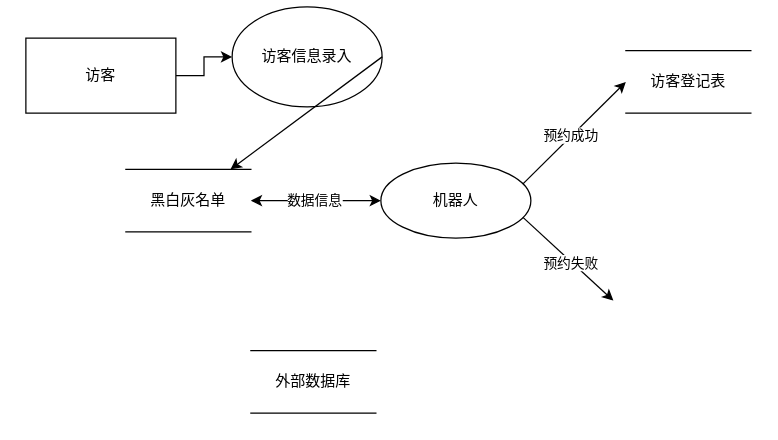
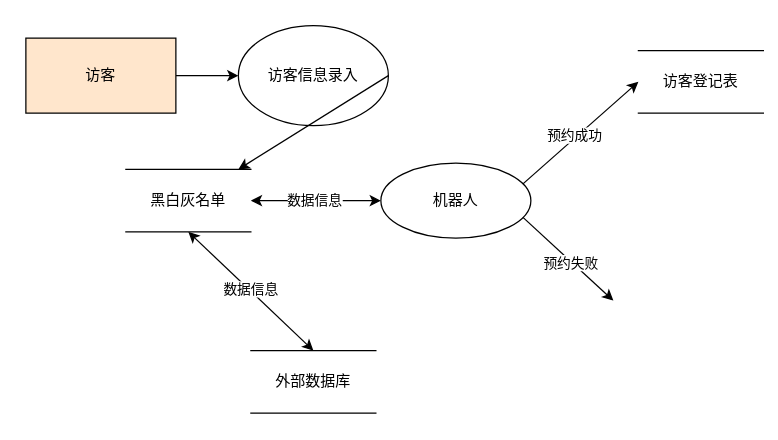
  <mxCell id="0" />
  <mxCell id="1" parent="0" />
  <mxCell id="2" style="edgeStyle=orthogonalEdgeStyle;rounded=0;orthogonalLoop=1;jettySize=auto;html=1;exitX=1;exitY=0.5;exitDx=0;exitDy=0;" edge="1" parent="1" source="3" target="6"><mxGeometry relative="1" as="geometry" /></mxCell>
- <mxCell id="3" value="访客" style="rounded=0;whiteSpace=wrap;html=1;" vertex="1" parent="1"><mxGeometry x="20" y="30" width="120" height="60" as="geometry" /></mxCell>
+ <mxCell id="3" value="访客" style="rounded=0;whiteSpace=wrap;html=1;fillColor=#ffe6cc;" vertex="1" parent="1"><mxGeometry x="20" y="30" width="120" height="60" as="geometry" /></mxCell>
  <mxCell id="4" value="黑白灰名单" style="shape=partialRectangle;whiteSpace=wrap;html=1;left=0;right=0;fillColor=none;" vertex="1" parent="1"><mxGeometry x="100" y="135" width="100" height="50" as="geometry" /></mxCell>
  <mxCell id="5" value="外部数据库" style="shape=partialRectangle;whiteSpace=wrap;html=1;left=0;right=0;fillColor=none;" vertex="1" parent="1"><mxGeometry x="200" y="280" width="100" height="50" as="geometry" /></mxCell>
- <mxCell id="6" value="访客信息录入" style="ellipse;whiteSpace=wrap;html=1;" vertex="1" parent="1"><mxGeometry x="185" y="5" width="120" height="80" as="geometry" /></mxCell>
- <mxCell id="7" value="访客登记表" style="shape=partialRectangle;whiteSpace=wrap;html=1;left=0;right=0;fillColor=none;" vertex="1" parent="1"><mxGeometry x="500" y="40" width="100" height="50" as="geometry" /></mxCell>
+ <mxCell id="6" value="访客信息录入" style="ellipse;whiteSpace=wrap;html=1;" vertex="1" parent="1"><mxGeometry x="190" y="20" width="120" height="80" as="geometry" /></mxCell>
+ <mxCell id="7" value="访客登记表" style="shape=partialRectangle;whiteSpace=wrap;html=1;left=0;right=0;fillColor=none;" vertex="1" parent="1"><mxGeometry x="510" y="40" width="100" height="50" as="geometry" /></mxCell>
  <mxCell id="8" value="机器人" style="ellipse;whiteSpace=wrap;html=1;" vertex="1" parent="1"><mxGeometry x="304" y="130" width="120" height="60" as="geometry" /></mxCell>
  <mxCell id="9" value="" style="endArrow=classic;html=1;rounded=0;exitX=1;exitY=0.5;exitDx=0;exitDy=0;" edge="1" parent="1" source="6" target="4"><mxGeometry width="50" height="50" relative="1" as="geometry"><mxPoint x="364" y="260" as="sourcePoint" /><mxPoint x="414" y="210" as="targetPoint" /></mxGeometry></mxCell>
+ <mxCell id="10" value="" style="endArrow=classic;startArrow=classic;html=1;rounded=0;entryX=0.5;entryY=1;entryDx=0;entryDy=0;exitX=0.5;exitY=0;exitDx=0;exitDy=0;" edge="1" parent="1" source="5" target="4"><mxGeometry width="50" height="50" relative="1" as="geometry"><mxPoint x="400" y="200" as="sourcePoint" /><mxPoint x="450" y="150" as="targetPoint" /></mxGeometry></mxCell>
+ <mxCell id="11" value="数据信息" style="edgeLabel;html=1;align=center;verticalAlign=middle;resizable=0;points=[];" vertex="1" connectable="0" parent="10"><mxGeometry x="0.2" y="-1" relative="1" as="geometry"><mxPoint x="9" y="8" as="offset" /></mxGeometry></mxCell>
  <mxCell id="12" value="" style="endArrow=classic;startArrow=classic;html=1;rounded=0;entryX=0;entryY=0.5;entryDx=0;entryDy=0;exitX=1;exitY=0.5;exitDx=0;exitDy=0;" edge="1" parent="1" source="4" target="8"><mxGeometry width="50" height="50" relative="1" as="geometry"><mxPoint x="240" y="195" as="sourcePoint" /><mxPoint x="360" y="240" as="targetPoint" /></mxGeometry></mxCell>
  <mxCell id="13" value="数据信息" style="edgeLabel;html=1;align=center;verticalAlign=middle;resizable=0;points=[];" vertex="1" connectable="0" parent="12"><mxGeometry x="-0.327" y="1" relative="1" as="geometry"><mxPoint x="15" as="offset" /></mxGeometry></mxCell>
  <mxCell id="14" value="" style="endArrow=classic;html=1;rounded=0;entryX=0;entryY=0.5;entryDx=0;entryDy=0;exitX=1;exitY=0.25;exitDx=0;exitDy=0;" edge="1" parent="1" source="8" target="7"><mxGeometry width="50" height="50" relative="1" as="geometry"><mxPoint x="400" y="200" as="sourcePoint" /><mxPoint x="450" y="150" as="targetPoint" /></mxGeometry></mxCell>
  <mxCell id="15" value="预约成功" style="edgeLabel;html=1;align=center;verticalAlign=middle;resizable=0;points=[];" vertex="1" connectable="0" parent="14"><mxGeometry x="-0.366" relative="1" as="geometry"><mxPoint x="12" y="-13" as="offset" /></mxGeometry></mxCell>
  <mxCell id="16" value="" style="endArrow=classic;html=1;rounded=0;exitX=1;exitY=0.75;exitDx=0;exitDy=0;" edge="1" parent="1" source="8"><mxGeometry width="50" height="50" relative="1" as="geometry"><mxPoint x="400" y="200" as="sourcePoint" /><mxPoint x="490" y="240" as="targetPoint" /></mxGeometry></mxCell>
  <mxCell id="17" value="预约失败" style="edgeLabel;html=1;align=center;verticalAlign=middle;resizable=0;points=[];" vertex="1" connectable="0" parent="16"><mxGeometry x="-0.283" y="-4" relative="1" as="geometry"><mxPoint x="15" y="9" as="offset" /></mxGeometry></mxCell>
